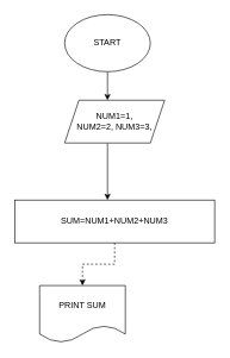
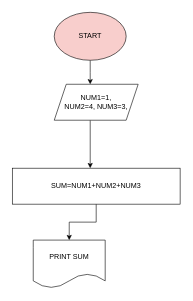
  <mxCell id="0" />
  <mxCell id="1" parent="0" />
  <mxCell id="2" value="" style="edgeStyle=orthogonalEdgeStyle;rounded=0;orthogonalLoop=1;jettySize=auto;html=1;" edge="1" parent="1" source="3"><mxGeometry relative="1" as="geometry"><mxPoint x="150" y="140" as="targetPoint" /></mxGeometry></mxCell>
- <mxCell id="3" value="START" style="ellipse;whiteSpace=wrap;html=1;" vertex="1" parent="1"><mxGeometry x="90" width="120" height="80" as="geometry" y="20" /></mxCell>
+ <mxCell id="3" value="START" style="ellipse;whiteSpace=wrap;html=1;fillColor=#f8cecc;" vertex="1" parent="1"><mxGeometry x="90" width="120" height="80" as="geometry" y="20" /></mxCell>
  <mxCell id="4" value="" style="edgeStyle=orthogonalEdgeStyle;rounded=0;orthogonalLoop=1;jettySize=auto;html=1;" edge="1" parent="1"><mxGeometry relative="1" as="geometry"><mxPoint x="150" y="200" as="sourcePoint" /><mxPoint x="150" y="280" as="targetPoint" /></mxGeometry></mxCell>
- <mxCell id="5" value="" style="edgeStyle=orthogonalEdgeStyle;rounded=0;orthogonalLoop=1;jettySize=auto;html=1;dashed=1;" edge="1" parent="1" source="6" target="7"><mxGeometry relative="1" as="geometry" /></mxCell>
+ <mxCell id="5" value="" style="edgeStyle=orthogonalEdgeStyle;rounded=0;orthogonalLoop=1;jettySize=auto;html=1;" edge="1" parent="1" source="6" target="7"><mxGeometry relative="1" as="geometry" /></mxCell>
  <mxCell id="6" value="SUM=NUM1+NUM2+NUM3" style="rounded=0;whiteSpace=wrap;html=1;" vertex="1" parent="1"><mxGeometry x="20" y="280" width="280" height="60" as="geometry" /></mxCell>
  <mxCell id="7" value="PRINT SUM" style="shape=document;whiteSpace=wrap;html=1;boundedLbl=1;rounded=0;" vertex="1" parent="1"><mxGeometry x="55" y="400" width="120" height="80" as="geometry" /></mxCell>
- <mxCell id="8" value="NUM1=1,&lt;div&gt;NUM2=2, NUM3=3,&lt;/div&gt;" style="shape=parallelogram;perimeter=parallelogramPerimeter;whiteSpace=wrap;html=1;fixedSize=1;" vertex="1" parent="1"><mxGeometry x="90" y="140" width="140" height="60" as="geometry" /></mxCell>
+ <mxCell id="8" value="NUM1=1,&lt;div&gt;NUM2=4, NUM3=3,&lt;/div&gt;" style="shape=parallelogram;perimeter=parallelogramPerimeter;whiteSpace=wrap;html=1;fixedSize=1;" vertex="1" parent="1"><mxGeometry x="90" y="140" width="140" height="60" as="geometry" /></mxCell>
